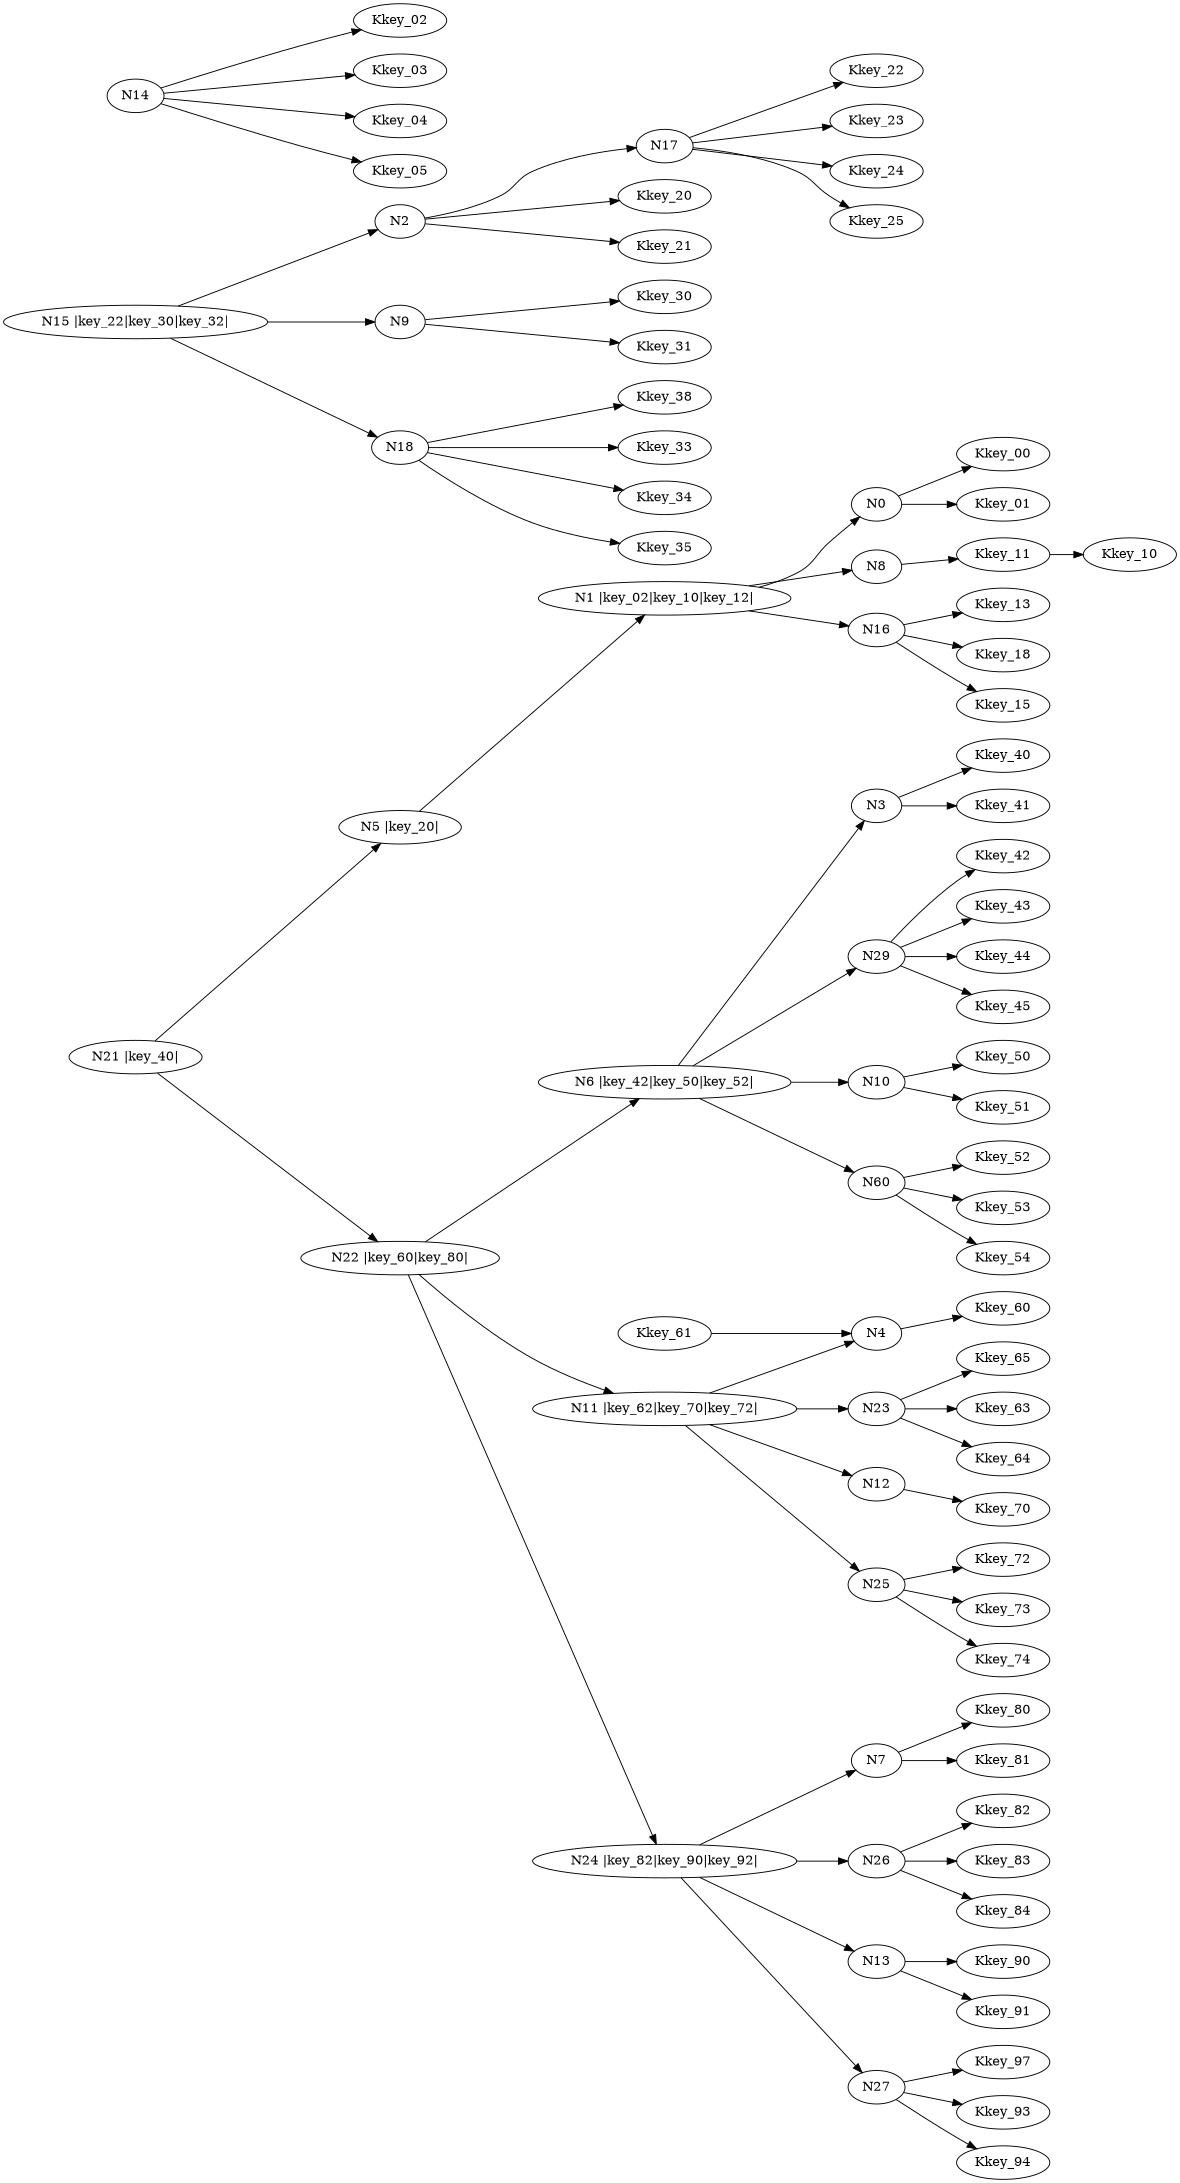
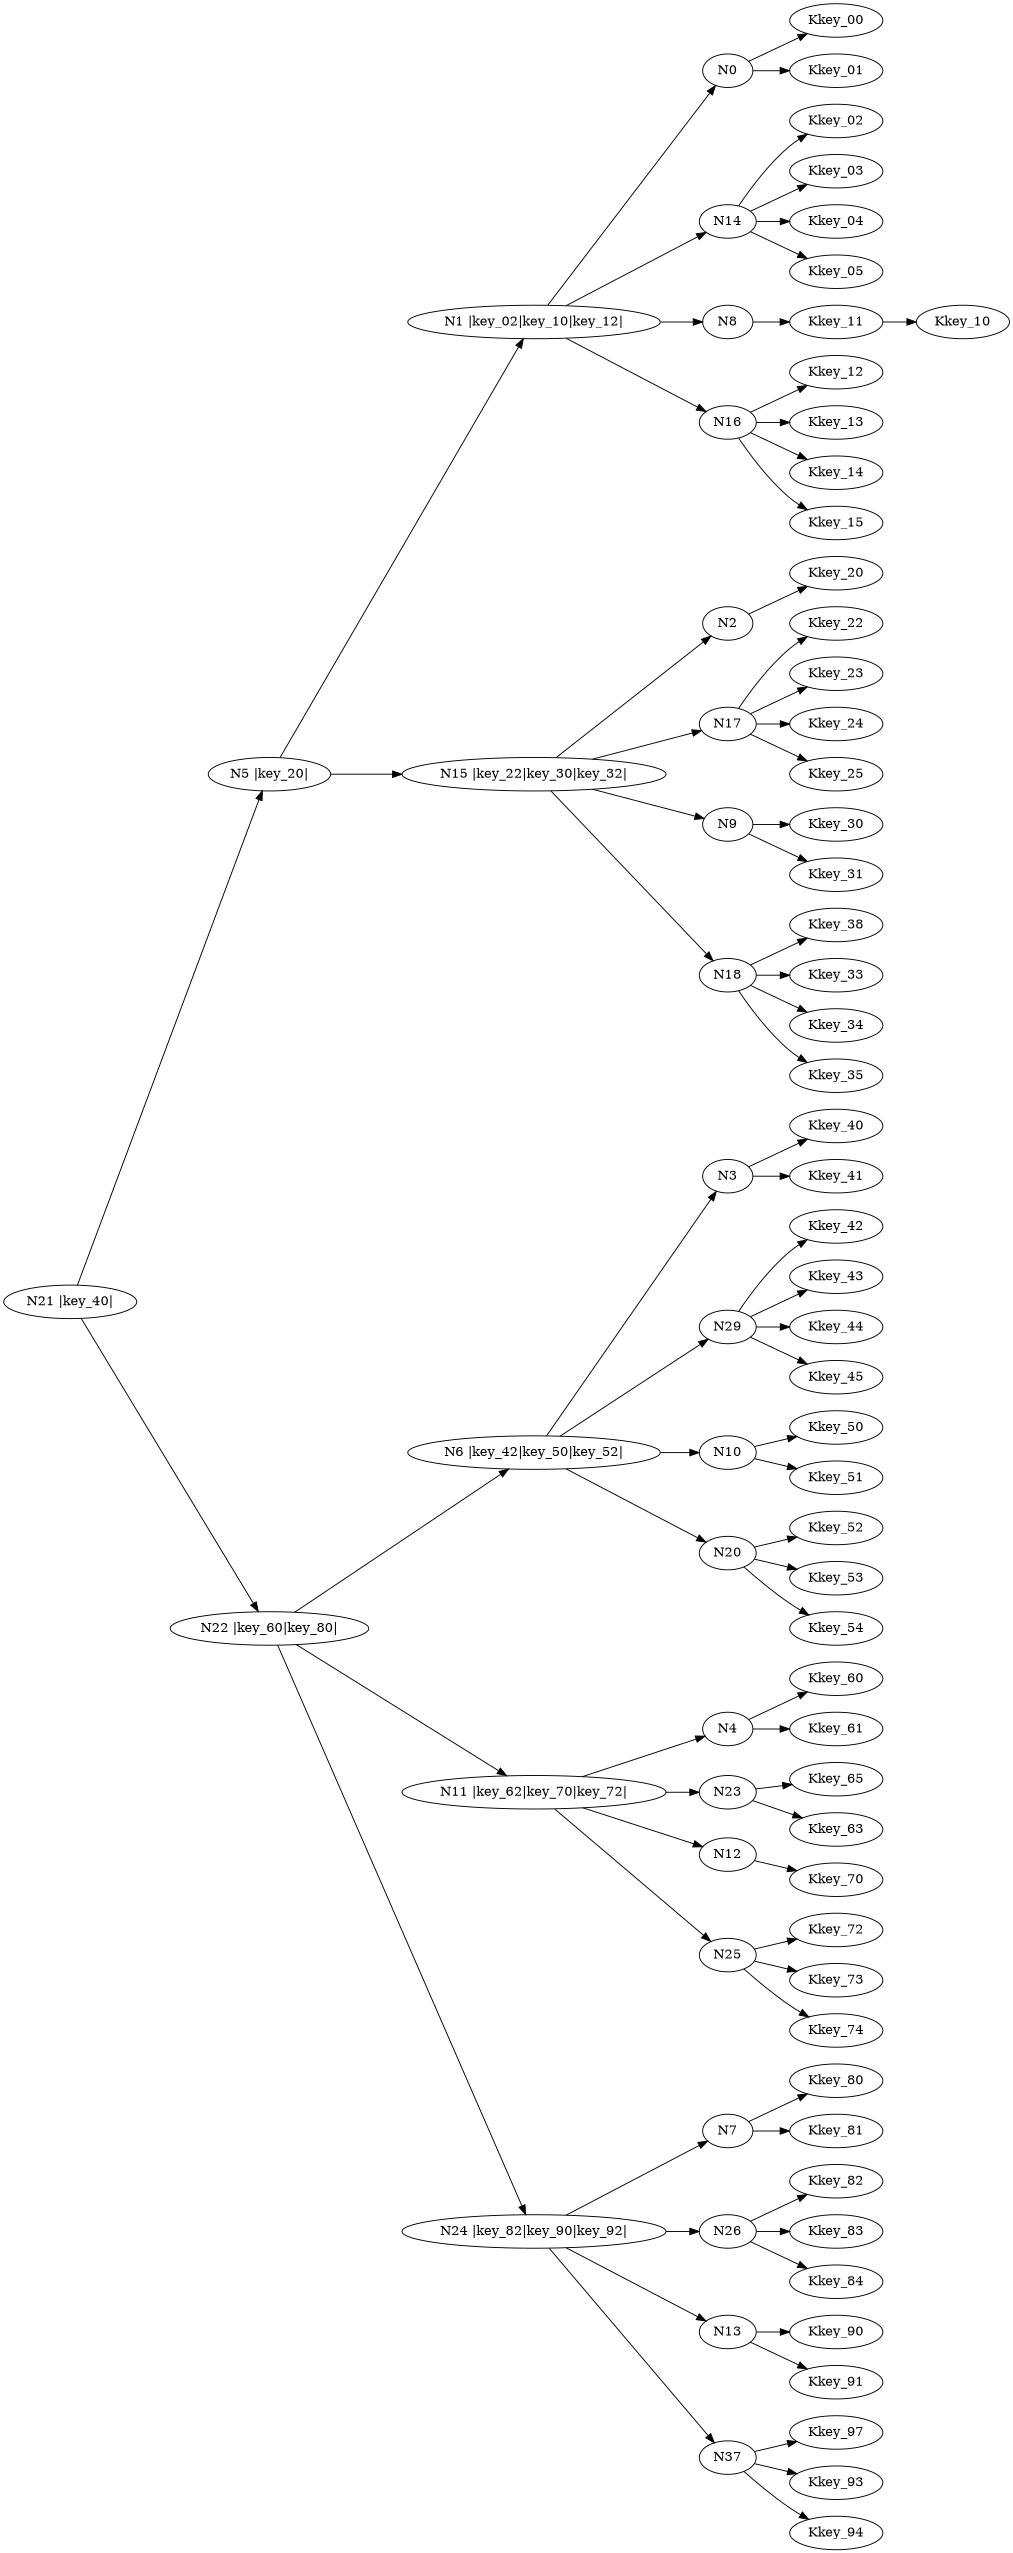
  digraph {
    fontname="DejaVu Serif"
    rankdir=LR
    node [fontname="DejaVu Serif"]
    edge [fontname="DejaVu Serif"]
    n1 [label="N21 |key_40|"]
    n2 [label="N5 |key_20|"]
    n3 [label="N22 |key_60|key_80|"]
    n4 [label="N1 |key_02|key_10|key_12|"]
    n5 [label="N15 |key_22|key_30|key_32|"]
    n6 [label="N6 |key_42|key_50|key_52|"]
    n7 [label="N11 |key_62|key_70|key_72|"]
    n8 [label="N24 |key_82|key_90|key_92|"]
    N0
    N14
    N8
    N16
    N2
    N17
    N9
    N18
    Kkey_00
    Kkey_01
    Kkey_02
    Kkey_03
    Kkey_04
    Kkey_05
    Kkey_11
+   Kkey_12
    Kkey_13
-   Kkey_14 [label=Kkey_18]
+   Kkey_14
    Kkey_15
    Kkey_10
    Kkey_20
-   Kkey_21
    Kkey_22
    Kkey_23
    Kkey_24
    Kkey_25
    Kkey_30
    Kkey_31
    n37 [label=Kkey_38]
    Kkey_33
    Kkey_34
    Kkey_35
    N3
    n42 [label=N29]
    N10
-   N20 [label=N60]
+   N20
    N4
    N23
    N12
    N25
    N7
    N26
    N13
-   N27
+   N27 [label=N37]
    Kkey_40
    Kkey_41
    Kkey_42
    Kkey_43
    Kkey_44
    Kkey_45
    Kkey_50
    Kkey_51
    Kkey_52
    Kkey_53
    Kkey_54
    Kkey_60
    Kkey_61
    n66 [label=Kkey_65]
    Kkey_63
-   Kkey_64
    Kkey_70
    Kkey_72
    Kkey_73
    Kkey_74
    Kkey_80
    Kkey_81
    Kkey_82
    Kkey_83
    Kkey_84
    Kkey_90
    Kkey_91
    n80 [label=Kkey_97]
    Kkey_93
    Kkey_94
    n1 -> n2
    n1 -> n3
    n2 -> n4
+   n2 -> n5
    n3 -> n6
    n3 -> n7
    n3 -> n8
    n4 -> N0
+   n4 -> N14
    n4 -> N8
    n4 -> N16
    n5 -> N2
-   N2 -> N17
+   n5 -> N17
    n5 -> N9
    n5 -> N18
    n6 -> N3
    n6 -> n42
    n6 -> N10
    n6 -> N20
    n7 -> N4
    n7 -> N23
    n7 -> N12
    n7 -> N25
    n8 -> N7
    n8 -> N26
    n8 -> N13
    n8 -> N27
    N0 -> Kkey_00
    N0 -> Kkey_01
    N14 -> Kkey_02
    N14 -> Kkey_03
    N14 -> Kkey_04
    N14 -> Kkey_05
    N8 -> Kkey_11
+   N16 -> Kkey_12
    N16 -> Kkey_13
    N16 -> Kkey_14
    N16 -> Kkey_15
    N2 -> Kkey_20
-   N2 -> Kkey_21
    N17 -> Kkey_22
    N17 -> Kkey_23
    N17 -> Kkey_24
    N17 -> Kkey_25
    N9 -> Kkey_30
    N9 -> Kkey_31
    N18 -> n37
    N18 -> Kkey_33
    N18 -> Kkey_34
    N18 -> Kkey_35
    Kkey_11 -> Kkey_10
    N3 -> Kkey_40
    N3 -> Kkey_41
    n42 -> Kkey_42
    n42 -> Kkey_43
    n42 -> Kkey_44
    n42 -> Kkey_45
    N10 -> Kkey_50
    N10 -> Kkey_51
    N20 -> Kkey_52
    N20 -> Kkey_53
    N20 -> Kkey_54
    N4 -> Kkey_60
-   Kkey_61 -> N4
+   N4 -> Kkey_61
    N23 -> n66
    N23 -> Kkey_63
-   N23 -> Kkey_64
    N12 -> Kkey_70
    N25 -> Kkey_72
    N25 -> Kkey_73
    N25 -> Kkey_74
    N7 -> Kkey_80
    N7 -> Kkey_81
    N26 -> Kkey_82
    N26 -> Kkey_83
    N26 -> Kkey_84
    N13 -> Kkey_90
    N13 -> Kkey_91
    N27 -> n80
    N27 -> Kkey_93
    N27 -> Kkey_94
  }
